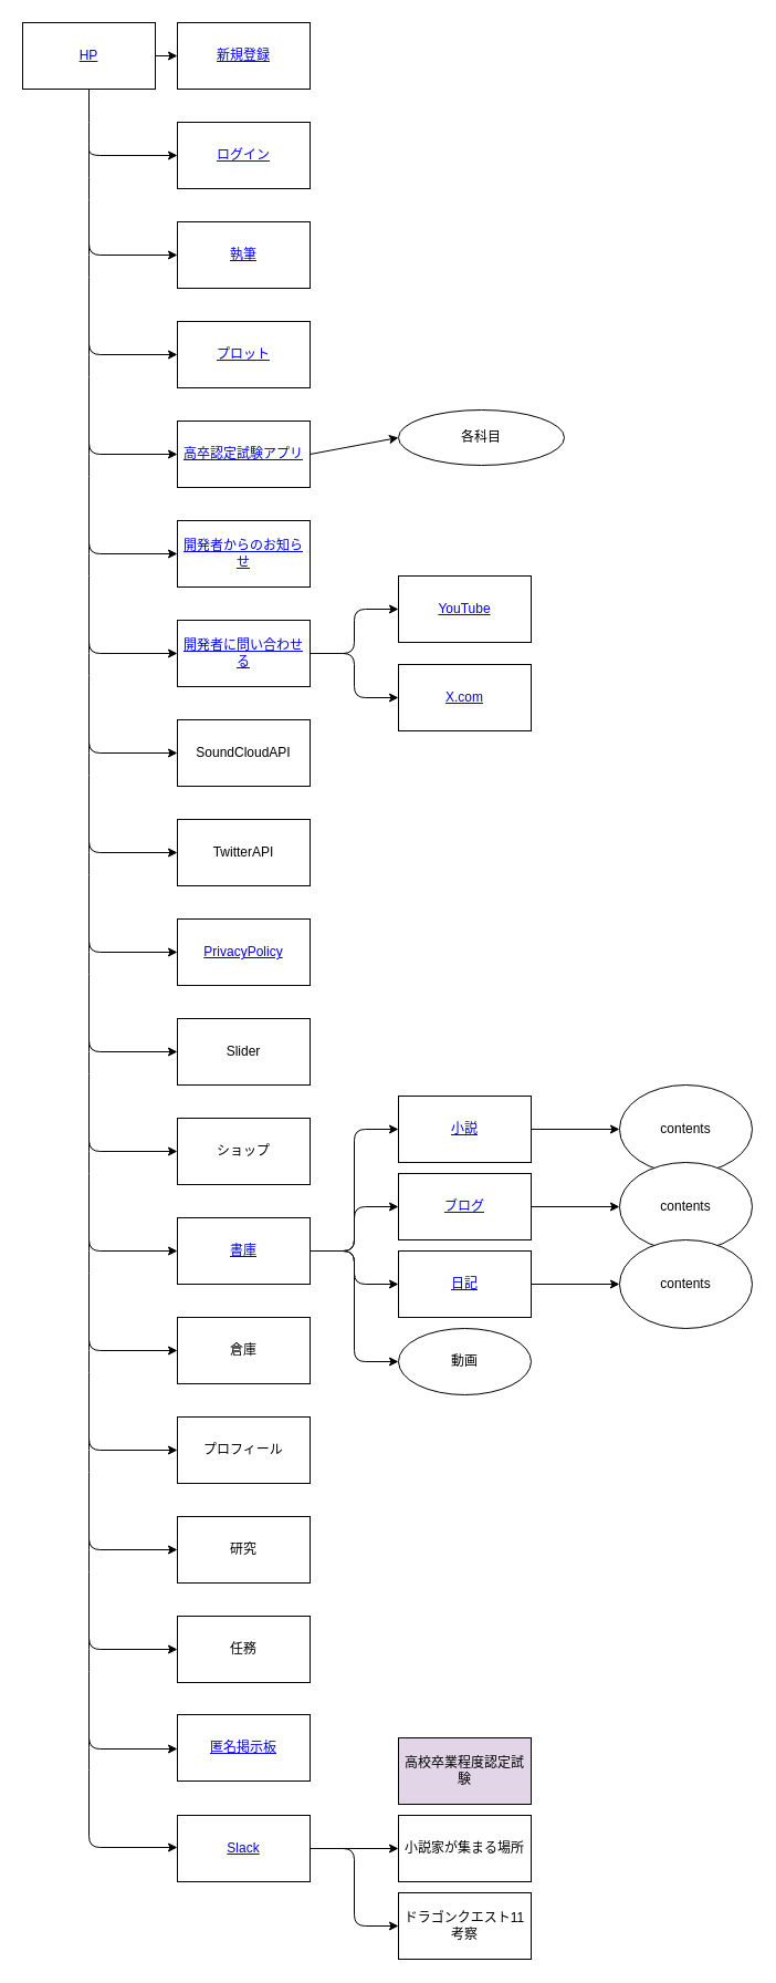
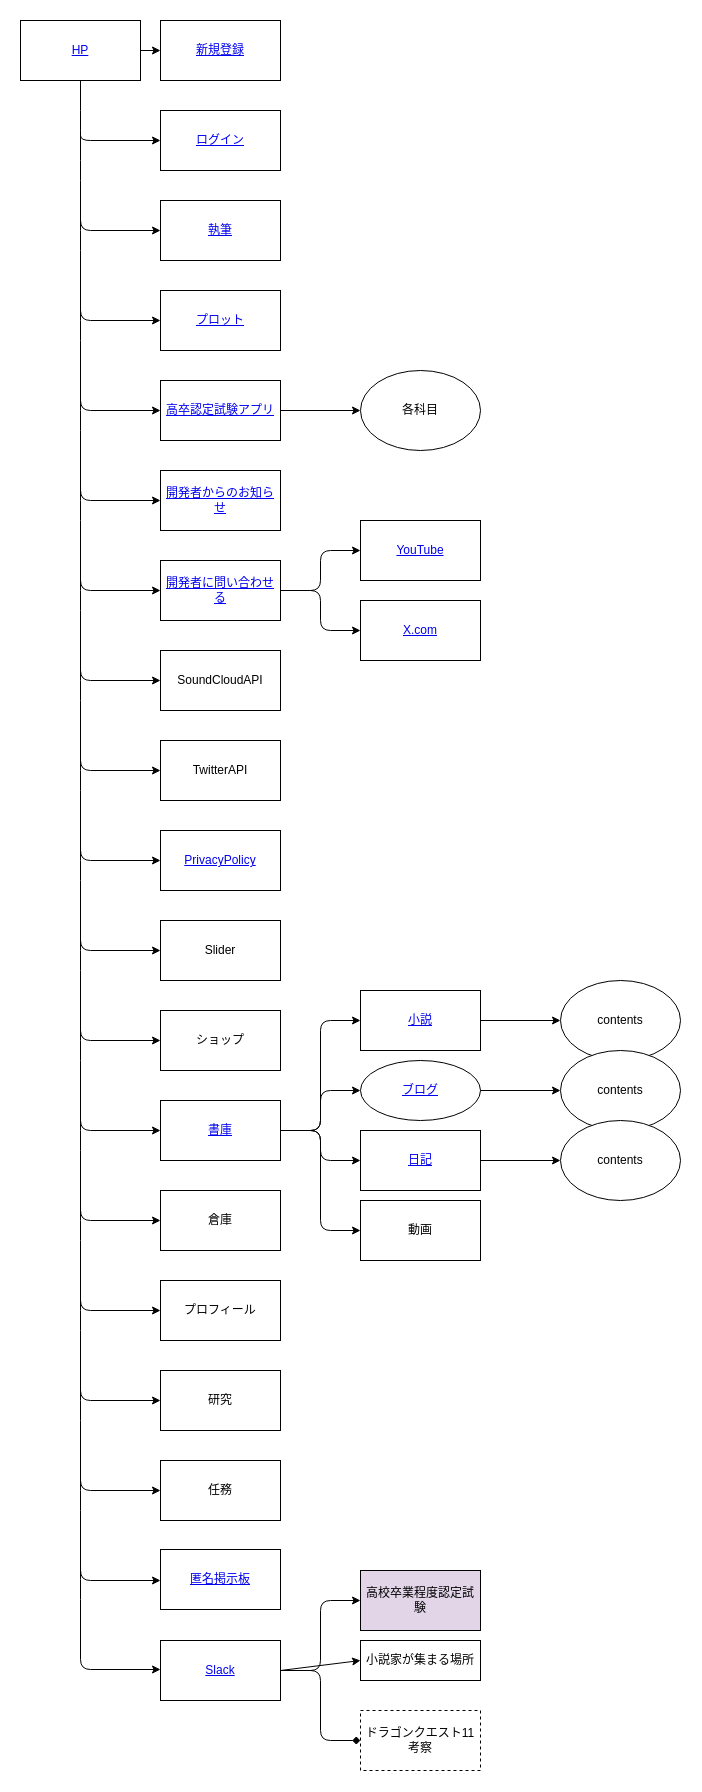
  <mxCell id="0" />
  <mxCell id="1" parent="0" />
  <mxCell id="2" value="&lt;a href=&quot;https://himatsubushi.org&quot;&gt;HP&lt;/a&gt;" style="rounded=0;whiteSpace=wrap;html=1;" vertex="1" parent="1"><mxGeometry x="20" y="20" width="120" height="60" as="geometry" /></mxCell>
  <mxCell id="3" value="&lt;a href=&quot;https://himatsubushi.org/08.auth/register.html&quot;&gt;新規登録&lt;/a&gt;" style="rounded=0;whiteSpace=wrap;html=1;" vertex="1" parent="1"><mxGeometry x="160" y="20" width="120" height="60" as="geometry" /></mxCell>
  <mxCell id="4" value="&lt;a href=&quot;https://himatsubushi.org/08.auth/login.html&quot;&gt;ログイン&lt;/a&gt;" style="rounded=0;whiteSpace=wrap;html=1;" vertex="1" parent="1"><mxGeometry x="160" y="110" width="120" height="60" as="geometry" /></mxCell>
  <mxCell id="5" value="&lt;a href=&quot;https://himatsubushi.org/03.users-create/write.html&quot;&gt;執筆&lt;/a&gt;" style="rounded=0;whiteSpace=wrap;html=1;" vertex="1" parent="1"><mxGeometry x="160" y="200" width="120" height="60" as="geometry" /></mxCell>
  <mxCell id="6" value="&lt;a href=&quot;https://himatsubushi.org/03.users-create/prot.php&quot;&gt;プロット&lt;/a&gt;" style="rounded=0;whiteSpace=wrap;html=1;" vertex="1" parent="1"><mxGeometry x="160" y="290" width="120" height="60" as="geometry" /></mxCell>
  <mxCell id="7" value="&lt;a href=&quot;https://himatsubushi.org/upper-secondary-school-equivalency-examination/ussee.html&quot;&gt;高卒認定試験アプリ&lt;/a&gt;" style="rounded=0;whiteSpace=wrap;html=1;" vertex="1" parent="1"><mxGeometry x="160" y="380" width="120" height="60" as="geometry" /></mxCell>
  <mxCell id="8" value="&lt;a href=&quot;https://himatsubushi.org/releasenote.html&quot;&gt;開発者からのお知らせ&lt;/a&gt;" style="rounded=0;whiteSpace=wrap;html=1;" vertex="1" parent="1"><mxGeometry x="160" y="470" width="120" height="60" as="geometry" /></mxCell>
  <mxCell id="9" value="&lt;a href=&quot;https://himatsubushi.org/05.contact/contact.html&quot;&gt;開発者に問い合わせる&lt;/a&gt;" style="rounded=0;whiteSpace=wrap;html=1;" vertex="1" parent="1"><mxGeometry x="160" y="560" width="120" height="60" as="geometry" /></mxCell>
  <mxCell id="10" value="SoundCloudAPI" style="rounded=0;whiteSpace=wrap;html=1;" vertex="1" parent="1"><mxGeometry x="160" y="650" width="120" height="60" as="geometry" /></mxCell>
  <mxCell id="11" value="TwitterAPI" style="rounded=0;whiteSpace=wrap;html=1;" vertex="1" parent="1"><mxGeometry x="160" y="740" width="120" height="60" as="geometry" /></mxCell>
  <mxCell id="12" value="&lt;a href=&quot;https://himatsubushi.org/privacy-policy.html&quot;&gt;PrivacyPolicy&lt;/a&gt;" style="rounded=0;whiteSpace=wrap;html=1;" vertex="1" parent="1"><mxGeometry x="160" y="830" width="120" height="60" as="geometry" /></mxCell>
  <mxCell id="13" value="Slider" style="rounded=0;whiteSpace=wrap;html=1;" vertex="1" parent="1"><mxGeometry x="160" y="920" width="120" height="60" as="geometry" /></mxCell>
  <mxCell id="14" value="ショップ" style="rounded=0;whiteSpace=wrap;html=1;" vertex="1" parent="1"><mxGeometry x="160" y="1010" width="120" height="60" as="geometry" /></mxCell>
  <mxCell id="15" value="&lt;a href=&quot;https://himatsubushi.org/02.discover/discover.html&quot;&gt;書庫&lt;/a&gt;" style="rounded=0;whiteSpace=wrap;html=1;" vertex="1" parent="1"><mxGeometry x="160" y="1100" width="120" height="60" as="geometry" /></mxCell>
  <mxCell id="16" value="倉庫" style="rounded=0;whiteSpace=wrap;html=1;" vertex="1" parent="1"><mxGeometry x="160" y="1190" width="120" height="60" as="geometry" /></mxCell>
  <mxCell id="17" value="プロフィール" style="rounded=0;whiteSpace=wrap;html=1;" vertex="1" parent="1"><mxGeometry x="160" y="1280" width="120" height="60" as="geometry" /></mxCell>
  <mxCell id="18" value="研究" style="rounded=0;whiteSpace=wrap;html=1;" vertex="1" parent="1"><mxGeometry x="160" y="1370" width="120" height="60" as="geometry" /></mxCell>
  <mxCell id="19" value="任務" style="rounded=0;whiteSpace=wrap;html=1;" vertex="1" parent="1"><mxGeometry x="160" y="1460" width="120" height="60" as="geometry" /></mxCell>
  <mxCell id="20" value="&lt;a href=&quot;https://himatsubushi.org/09.%E5%8C%BF%E5%90%8D%E6%8E%B2%E7%A4%BA%E6%9D%BF/tokumei.php&quot;&gt;匿名掲示板&lt;/a&gt;" style="rounded=0;whiteSpace=wrap;html=1;" vertex="1" parent="1"><mxGeometry x="160" y="1549" width="120" height="60" as="geometry" /></mxCell>
  <mxCell id="21" value="&lt;a href=&quot;https://himatsubushi.org/slack.html&quot;&gt;Slack&lt;/a&gt;" style="rounded=0;whiteSpace=wrap;html=1;" vertex="1" parent="1"><mxGeometry x="160" y="1640" width="120" height="60" as="geometry" /></mxCell>
  <mxCell id="22" value="&lt;a href=&quot;https://www.youtube.com/@himaorg-YT&quot;&gt;YouTube&lt;/a&gt;" style="rounded=0;whiteSpace=wrap;html=1;" vertex="1" parent="1"><mxGeometry x="360" y="520" width="120" height="60" as="geometry" /></mxCell>
  <mxCell id="23" value="&lt;a href=&quot;https://x.com/work_himaorg&quot;&gt;X.com&lt;/a&gt;" style="rounded=0;whiteSpace=wrap;html=1;" vertex="1" parent="1"><mxGeometry x="360" y="600" width="120" height="60" as="geometry" /></mxCell>
  <mxCell id="24" value="高校卒業程度認定試験" style="rounded=0;whiteSpace=wrap;html=1;fillColor=#e1d5e7;" vertex="1" parent="1"><mxGeometry x="360" y="1570" width="120" height="60" as="geometry" /></mxCell>
- <mxCell id="25" value="小説家が集まる場所" style="rounded=0;whiteSpace=wrap;html=1;" vertex="1" parent="1"><mxGeometry x="360" y="1640" width="120" height="60" as="geometry" /></mxCell>
- <mxCell id="26" value="ドラゴンクエスト11考察" style="rounded=0;whiteSpace=wrap;html=1;" vertex="1" parent="1"><mxGeometry x="360" y="1710" width="120" height="60" as="geometry" /></mxCell>
+ <mxCell id="25" value="小説家が集まる場所" style="rounded=0;whiteSpace=wrap;html=1;" vertex="1" parent="1"><mxGeometry x="360" y="1640" width="120" height="40" as="geometry" /></mxCell>
+ <mxCell id="26" value="ドラゴンクエスト11考察" style="rounded=0;whiteSpace=wrap;html=1;dashed=1;" vertex="1" parent="1"><mxGeometry x="360" y="1710" width="120" height="60" as="geometry" /></mxCell>
  <mxCell id="27" value="&lt;a href=&quot;https://himatsubushi.org/02.discover/novel/page/senario.php&quot;&gt;小説&lt;/a&gt;" style="rounded=0;whiteSpace=wrap;html=1;" vertex="1" parent="1"><mxGeometry x="360" y="990" width="120" height="60" as="geometry" /></mxCell>
- <mxCell id="28" value="&lt;a href=&quot;https://himatsubushi.org/02.discover/blog/page/blog.php&quot;&gt;ブログ&lt;/a&gt;" style="rounded=0;whiteSpace=wrap;html=1;" vertex="1" parent="1"><mxGeometry x="360" y="1060" width="120" height="60" as="geometry" /></mxCell>
+ <mxCell id="28" value="&lt;a href=&quot;https://himatsubushi.org/02.discover/blog/page/blog.php&quot;&gt;ブログ&lt;/a&gt;" style="ellipse;whiteSpace=wrap;html=1;" vertex="1" parent="1"><mxGeometry x="360" y="1060" width="120" height="60" as="geometry" /></mxCell>
  <mxCell id="29" value="&lt;a href=&quot;https://himatsubushi.org/02.discover/diary/page/diary.php&quot;&gt;日記&lt;/a&gt;" style="rounded=0;whiteSpace=wrap;html=1;" vertex="1" parent="1"><mxGeometry x="360" y="1130" width="120" height="60" as="geometry" /></mxCell>
- <mxCell id="30" value="動画" style="ellipse;whiteSpace=wrap;html=1;" vertex="1" parent="1"><mxGeometry x="360" y="1200" width="120" height="60" as="geometry" /></mxCell>
+ <mxCell id="30" value="動画" style="rounded=0;whiteSpace=wrap;html=1;" vertex="1" parent="1"><mxGeometry x="360" y="1200" width="120" height="60" as="geometry" /></mxCell>
  <mxCell id="31" value="" style="endArrow=classic;html=1;exitX=0.5;exitY=1;exitDx=0;exitDy=0;entryX=0;entryY=0.5;entryDx=0;entryDy=0;" edge="1" parent="1" source="2" target="4"><mxGeometry width="50" height="50" relative="1" as="geometry"><mxPoint x="240" y="130" as="sourcePoint" /><mxPoint x="80" y="150" as="targetPoint" /><Array as="points"><mxPoint x="80" y="120" /><mxPoint x="80" y="140" /></Array></mxGeometry></mxCell>
  <mxCell id="32" value="" style="endArrow=classic;html=1;exitX=0.5;exitY=1;exitDx=0;exitDy=0;entryX=0;entryY=0.5;entryDx=0;entryDy=0;" edge="1" parent="1" target="5"><mxGeometry width="50" height="50" relative="1" as="geometry"><mxPoint x="80" y="130" as="sourcePoint" /><mxPoint x="160" y="190" as="targetPoint" /><Array as="points"><mxPoint x="80" y="170" /><mxPoint x="80" y="230" /></Array></mxGeometry></mxCell>
  <mxCell id="33" value="" style="endArrow=classic;html=1;exitX=0.5;exitY=1;exitDx=0;exitDy=0;entryX=0;entryY=0.5;entryDx=0;entryDy=0;" edge="1" parent="1" target="6"><mxGeometry width="50" height="50" relative="1" as="geometry"><mxPoint x="80" y="200" as="sourcePoint" /><mxPoint x="160" y="300" as="targetPoint" /><Array as="points"><mxPoint x="80" y="240" /><mxPoint x="80" y="320" /></Array></mxGeometry></mxCell>
  <mxCell id="34" value="" style="endArrow=classic;html=1;exitX=0.5;exitY=1;exitDx=0;exitDy=0;entryX=0;entryY=0.5;entryDx=0;entryDy=0;" edge="1" parent="1"><mxGeometry width="50" height="50" relative="1" as="geometry"><mxPoint x="80" y="290" as="sourcePoint" /><mxPoint x="160" y="410" as="targetPoint" /><Array as="points"><mxPoint x="80" y="330" /><mxPoint x="80" y="410" /></Array></mxGeometry></mxCell>
  <mxCell id="35" value="" style="endArrow=classic;html=1;exitX=0.5;exitY=1;exitDx=0;exitDy=0;entryX=0;entryY=0.5;entryDx=0;entryDy=0;" edge="1" parent="1"><mxGeometry width="50" height="50" relative="1" as="geometry"><mxPoint x="80" y="380" as="sourcePoint" /><mxPoint x="160" y="500" as="targetPoint" /><Array as="points"><mxPoint x="80" y="420" /><mxPoint x="80" y="500" /></Array></mxGeometry></mxCell>
  <mxCell id="36" value="" style="endArrow=classic;html=1;exitX=0.5;exitY=1;exitDx=0;exitDy=0;entryX=0;entryY=0.5;entryDx=0;entryDy=0;" edge="1" parent="1"><mxGeometry width="50" height="50" relative="1" as="geometry"><mxPoint x="80" y="470" as="sourcePoint" /><mxPoint x="160" y="590" as="targetPoint" /><Array as="points"><mxPoint x="80" y="510" /><mxPoint x="80" y="590" /></Array></mxGeometry></mxCell>
  <mxCell id="37" value="" style="endArrow=classic;html=1;exitX=0.5;exitY=1;exitDx=0;exitDy=0;entryX=0;entryY=0.5;entryDx=0;entryDy=0;" edge="1" parent="1"><mxGeometry width="50" height="50" relative="1" as="geometry"><mxPoint x="80" y="560" as="sourcePoint" /><mxPoint x="160" y="680" as="targetPoint" /><Array as="points"><mxPoint x="80" y="600" /><mxPoint x="80" y="680" /></Array></mxGeometry></mxCell>
  <mxCell id="38" value="" style="endArrow=classic;html=1;exitX=0.5;exitY=1;exitDx=0;exitDy=0;entryX=0;entryY=0.5;entryDx=0;entryDy=0;" edge="1" parent="1"><mxGeometry width="50" height="50" relative="1" as="geometry"><mxPoint x="80" y="650" as="sourcePoint" /><mxPoint x="160" y="770" as="targetPoint" /><Array as="points"><mxPoint x="80" y="690" /><mxPoint x="80" y="770" /></Array></mxGeometry></mxCell>
  <mxCell id="39" value="" style="endArrow=classic;html=1;exitX=0.5;exitY=1;exitDx=0;exitDy=0;entryX=0;entryY=0.5;entryDx=0;entryDy=0;" edge="1" parent="1"><mxGeometry width="50" height="50" relative="1" as="geometry"><mxPoint x="80" y="740" as="sourcePoint" /><mxPoint x="160" y="860" as="targetPoint" /><Array as="points"><mxPoint x="80" y="780" /><mxPoint x="80" y="860" /></Array></mxGeometry></mxCell>
  <mxCell id="40" value="" style="endArrow=classic;html=1;exitX=0.5;exitY=1;exitDx=0;exitDy=0;entryX=0;entryY=0.5;entryDx=0;entryDy=0;" edge="1" parent="1"><mxGeometry width="50" height="50" relative="1" as="geometry"><mxPoint x="80" y="830" as="sourcePoint" /><mxPoint x="160" y="950" as="targetPoint" /><Array as="points"><mxPoint x="80" y="870" /><mxPoint x="80" y="950" /></Array></mxGeometry></mxCell>
  <mxCell id="41" value="" style="endArrow=classic;html=1;exitX=0.5;exitY=1;exitDx=0;exitDy=0;entryX=0;entryY=0.5;entryDx=0;entryDy=0;" edge="1" parent="1"><mxGeometry width="50" height="50" relative="1" as="geometry"><mxPoint x="80" y="920" as="sourcePoint" /><mxPoint x="160" y="1040" as="targetPoint" /><Array as="points"><mxPoint x="80" y="960" /><mxPoint x="80" y="1040" /></Array></mxGeometry></mxCell>
  <mxCell id="42" value="" style="endArrow=classic;html=1;exitX=0.5;exitY=1;exitDx=0;exitDy=0;entryX=0;entryY=0.5;entryDx=0;entryDy=0;" edge="1" parent="1"><mxGeometry width="50" height="50" relative="1" as="geometry"><mxPoint x="80" y="1010" as="sourcePoint" /><mxPoint x="160" y="1130" as="targetPoint" /><Array as="points"><mxPoint x="80" y="1050" /><mxPoint x="80" y="1130" /></Array></mxGeometry></mxCell>
  <mxCell id="43" value="" style="endArrow=classic;html=1;exitX=0.5;exitY=1;exitDx=0;exitDy=0;entryX=0;entryY=0.5;entryDx=0;entryDy=0;" edge="1" parent="1"><mxGeometry width="50" height="50" relative="1" as="geometry"><mxPoint x="80" y="1100" as="sourcePoint" /><mxPoint x="160" y="1220" as="targetPoint" /><Array as="points"><mxPoint x="80" y="1140" /><mxPoint x="80" y="1220" /></Array></mxGeometry></mxCell>
  <mxCell id="44" value="" style="endArrow=classic;html=1;exitX=0.5;exitY=1;exitDx=0;exitDy=0;entryX=0;entryY=0.5;entryDx=0;entryDy=0;" edge="1" parent="1"><mxGeometry width="50" height="50" relative="1" as="geometry"><mxPoint x="80" y="1190" as="sourcePoint" /><mxPoint x="160" y="1310" as="targetPoint" /><Array as="points"><mxPoint x="80" y="1230" /><mxPoint x="80" y="1310" /></Array></mxGeometry></mxCell>
  <mxCell id="45" value="" style="endArrow=classic;html=1;exitX=0.5;exitY=1;exitDx=0;exitDy=0;entryX=0;entryY=0.5;entryDx=0;entryDy=0;" edge="1" parent="1"><mxGeometry width="50" height="50" relative="1" as="geometry"><mxPoint x="80" y="1280" as="sourcePoint" /><mxPoint x="160" y="1400" as="targetPoint" /><Array as="points"><mxPoint x="80" y="1320" /><mxPoint x="80" y="1400" /></Array></mxGeometry></mxCell>
  <mxCell id="46" value="" style="endArrow=classic;html=1;exitX=0.5;exitY=1;exitDx=0;exitDy=0;entryX=0;entryY=0.5;entryDx=0;entryDy=0;" edge="1" parent="1"><mxGeometry width="50" height="50" relative="1" as="geometry"><mxPoint x="80" y="1370" as="sourcePoint" /><mxPoint x="160" y="1490" as="targetPoint" /><Array as="points"><mxPoint x="80" y="1410" /><mxPoint x="80" y="1490" /></Array></mxGeometry></mxCell>
  <mxCell id="47" value="" style="endArrow=classic;html=1;exitX=0.5;exitY=1;exitDx=0;exitDy=0;entryX=0;entryY=0.5;entryDx=0;entryDy=0;" edge="1" parent="1"><mxGeometry width="50" height="50" relative="1" as="geometry"><mxPoint x="80" y="1460" as="sourcePoint" /><mxPoint x="160" y="1580" as="targetPoint" /><Array as="points"><mxPoint x="80" y="1500" /><mxPoint x="80" y="1580" /></Array></mxGeometry></mxCell>
  <mxCell id="48" value="" style="endArrow=classic;html=1;exitX=0.5;exitY=1;exitDx=0;exitDy=0;entryX=0;entryY=0.5;entryDx=0;entryDy=0;" edge="1" parent="1"><mxGeometry width="50" height="50" relative="1" as="geometry"><mxPoint x="80" y="1549" as="sourcePoint" /><mxPoint x="160" y="1669" as="targetPoint" /><Array as="points"><mxPoint x="80" y="1589" /><mxPoint x="80" y="1669" /></Array></mxGeometry></mxCell>
  <mxCell id="49" value="" style="endArrow=classic;html=1;exitX=1;exitY=0.5;exitDx=0;exitDy=0;entryX=0;entryY=0.5;entryDx=0;entryDy=0;" edge="1" parent="1" source="2" target="3"><mxGeometry width="50" height="50" relative="1" as="geometry"><mxPoint x="240" y="50" as="sourcePoint" /><mxPoint x="290" y="0" as="targetPoint" /></mxGeometry></mxCell>
  <mxCell id="50" value="" style="endArrow=classic;html=1;exitX=1;exitY=0.5;exitDx=0;exitDy=0;entryX=0;entryY=0.5;entryDx=0;entryDy=0;" edge="1" parent="1" source="9" target="22"><mxGeometry width="50" height="50" relative="1" as="geometry"><mxPoint x="270" y="720" as="sourcePoint" /><mxPoint x="320" y="670" as="targetPoint" /><Array as="points"><mxPoint x="320" y="590" /><mxPoint x="320" y="550" /></Array></mxGeometry></mxCell>
  <mxCell id="51" value="" style="endArrow=classic;html=1;entryX=0;entryY=0.5;entryDx=0;entryDy=0;" edge="1" parent="1" target="23"><mxGeometry width="50" height="50" relative="1" as="geometry"><mxPoint x="280" y="590" as="sourcePoint" /><mxPoint x="370" y="590" as="targetPoint" /><Array as="points"><mxPoint x="320" y="590" /><mxPoint x="320" y="630" /></Array></mxGeometry></mxCell>
  <mxCell id="52" value="" style="endArrow=classic;html=1;exitX=1;exitY=0.5;exitDx=0;exitDy=0;entryX=0;entryY=0.5;entryDx=0;entryDy=0;" edge="1" parent="1" source="15" target="27"><mxGeometry width="50" height="50" relative="1" as="geometry"><mxPoint x="250" y="1120" as="sourcePoint" /><mxPoint x="300" y="1070" as="targetPoint" /><Array as="points"><mxPoint x="320" y="1130" /><mxPoint x="320" y="1020" /></Array></mxGeometry></mxCell>
  <mxCell id="53" value="" style="endArrow=classic;html=1;entryX=0;entryY=0.5;entryDx=0;entryDy=0;" edge="1" parent="1" target="28"><mxGeometry width="50" height="50" relative="1" as="geometry"><mxPoint x="280" y="1130" as="sourcePoint" /><mxPoint x="390" y="1110" as="targetPoint" /><Array as="points"><mxPoint x="320" y="1130" /><mxPoint x="320" y="1090" /></Array></mxGeometry></mxCell>
  <mxCell id="54" value="" style="endArrow=classic;html=1;exitX=1;exitY=0.5;exitDx=0;exitDy=0;entryX=0;entryY=0.5;entryDx=0;entryDy=0;" edge="1" parent="1" source="15" target="29"><mxGeometry width="50" height="50" relative="1" as="geometry"><mxPoint x="250" y="1120" as="sourcePoint" /><mxPoint x="300" y="1070" as="targetPoint" /><Array as="points"><mxPoint x="320" y="1130" /><mxPoint x="320" y="1160" /></Array></mxGeometry></mxCell>
  <mxCell id="55" value="" style="endArrow=classic;html=1;exitX=1;exitY=0.5;exitDx=0;exitDy=0;entryX=0;entryY=0.5;entryDx=0;entryDy=0;" edge="1" parent="1" source="15" target="30"><mxGeometry width="50" height="50" relative="1" as="geometry"><mxPoint x="250" y="1120" as="sourcePoint" /><mxPoint x="300" y="1070" as="targetPoint" /><Array as="points"><mxPoint x="320" y="1130" /><mxPoint x="320" y="1230" /></Array></mxGeometry></mxCell>
+ <mxCell id="56" value="" style="endArrow=classic;html=1;exitX=1;exitY=0.5;exitDx=0;exitDy=0;entryX=0;entryY=0.5;entryDx=0;entryDy=0;" edge="1" parent="1" source="21" target="24"><mxGeometry width="50" height="50" relative="1" as="geometry"><mxPoint x="250" y="1600" as="sourcePoint" /><mxPoint x="300" y="1550" as="targetPoint" /><Array as="points"><mxPoint x="320" y="1670" /><mxPoint x="320" y="1600" /></Array></mxGeometry></mxCell>
  <mxCell id="57" value="" style="endArrow=classic;html=1;exitX=1;exitY=0.5;exitDx=0;exitDy=0;entryX=0;entryY=0.5;entryDx=0;entryDy=0;" edge="1" parent="1" source="21" target="25"><mxGeometry width="50" height="50" relative="1" as="geometry"><mxPoint x="250" y="1600" as="sourcePoint" /><mxPoint x="300" y="1550" as="targetPoint" /><Array as="points" /></mxGeometry></mxCell>
- <mxCell id="58" value="" style="endArrow=classic;html=1;entryX=0;entryY=0.5;entryDx=0;entryDy=0;exitX=1;exitY=0.5;exitDx=0;exitDy=0;" edge="1" parent="1" source="21" target="26"><mxGeometry width="50" height="50" relative="1" as="geometry"><mxPoint x="280" y="1800" as="sourcePoint" /><mxPoint x="330" y="1750" as="targetPoint" /><Array as="points"><mxPoint x="320" y="1670" /><mxPoint x="320" y="1740" /></Array></mxGeometry></mxCell>
- <mxCell id="59" value="各科目" style="ellipse;whiteSpace=wrap;html=1;" vertex="1" parent="1"><mxGeometry x="360" y="370" width="150" height="50" as="geometry" /></mxCell>
+ <mxCell id="58" value="" style="endArrow=diamond;html=1;entryX=0;entryY=0.5;entryDx=0;entryDy=0;exitX=1;exitY=0.5;exitDx=0;exitDy=0;" edge="1" parent="1" source="21" target="26"><mxGeometry width="50" height="50" relative="1" as="geometry"><mxPoint x="280" y="1800" as="sourcePoint" /><mxPoint x="330" y="1750" as="targetPoint" /><Array as="points"><mxPoint x="320" y="1670" /><mxPoint x="320" y="1740" /></Array></mxGeometry></mxCell>
+ <mxCell id="59" value="各科目" style="ellipse;whiteSpace=wrap;html=1;" vertex="1" parent="1"><mxGeometry x="360" y="370" width="120" height="80" as="geometry" /></mxCell>
  <mxCell id="60" value="" style="endArrow=classic;html=1;entryX=0;entryY=0.5;entryDx=0;entryDy=0;exitX=1;exitY=0.5;exitDx=0;exitDy=0;" edge="1" parent="1" source="7" target="59"><mxGeometry width="50" height="50" relative="1" as="geometry"><mxPoint x="300" y="495" as="sourcePoint" /><mxPoint x="350" y="445" as="targetPoint" /></mxGeometry></mxCell>
  <mxCell id="61" value="contents" style="ellipse;whiteSpace=wrap;html=1;" vertex="1" parent="1"><mxGeometry x="560" y="980" width="120" height="80" as="geometry" /></mxCell>
  <mxCell id="62" value="" style="endArrow=classic;html=1;entryX=0;entryY=0.5;entryDx=0;entryDy=0;exitX=1;exitY=0.5;exitDx=0;exitDy=0;" edge="1" parent="1" source="27" target="61"><mxGeometry width="50" height="50" relative="1" as="geometry"><mxPoint x="470" y="970" as="sourcePoint" /><mxPoint x="520" y="920" as="targetPoint" /></mxGeometry></mxCell>
  <mxCell id="63" value="contents" style="ellipse;whiteSpace=wrap;html=1;" vertex="1" parent="1"><mxGeometry x="560" y="1050" width="120" height="80" as="geometry" /></mxCell>
  <mxCell id="64" value="" style="endArrow=classic;html=1;exitX=1;exitY=0.5;exitDx=0;exitDy=0;entryX=0;entryY=0.5;entryDx=0;entryDy=0;" edge="1" parent="1" source="28" target="63"><mxGeometry width="50" height="50" relative="1" as="geometry"><mxPoint x="510" y="1190" as="sourcePoint" /><mxPoint x="550" y="1090" as="targetPoint" /></mxGeometry></mxCell>
  <mxCell id="65" value="contents" style="ellipse;whiteSpace=wrap;html=1;" vertex="1" parent="1"><mxGeometry x="560" y="1120" width="120" height="80" as="geometry" /></mxCell>
  <mxCell id="66" value="" style="endArrow=classic;html=1;entryX=0;entryY=0.5;entryDx=0;entryDy=0;exitX=1;exitY=0.5;exitDx=0;exitDy=0;" edge="1" parent="1" source="29" target="65"><mxGeometry width="50" height="50" relative="1" as="geometry"><mxPoint x="470" y="1210" as="sourcePoint" /><mxPoint x="520" y="1160" as="targetPoint" /></mxGeometry></mxCell>
